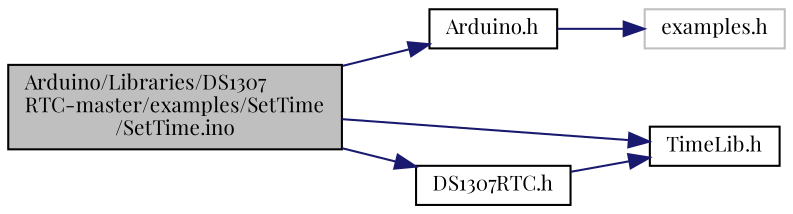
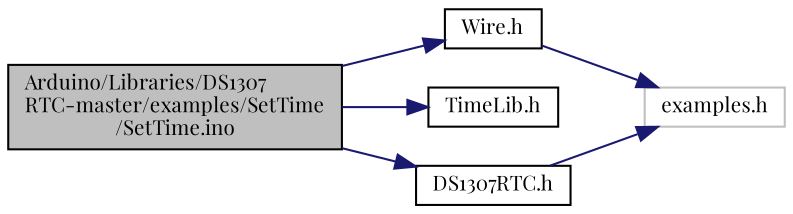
  digraph {
    fontname="Playfair Display"
    rankdir=LR
    node [color=black fillcolor=white fontname="Playfair Display" fontsize=10 shape=record style=filled]
    edge [color=midnightblue fontname="Playfair Display" fontsize=10 labelfontname=Helvetica labelfontsize=10 style=solid]
    n1 [fillcolor=grey75 fontcolor=black height=0.2 label="Arduino/Libraries/DS1307\lRTC-master/examples/SetTime\l/SetTime.ino" width=0.4]
-   n2 [height=0.2 label="Arduino.h" width=0.4]
+   n2 [height=0.2 label="Wire.h" width=0.4]
    n3 [height=0.2 label="TimeLib.h" width=0.4]
    n4 [height=0.2 label="DS1307RTC.h" width=0.4]
    n5 [color=grey75 height=0.2 label="examples.h" width=0.4]
    n1 -> n2
    n1 -> n3
    n1 -> n4
    n2 -> n5
-   n4 -> n3
+   n4 -> n5
  }
